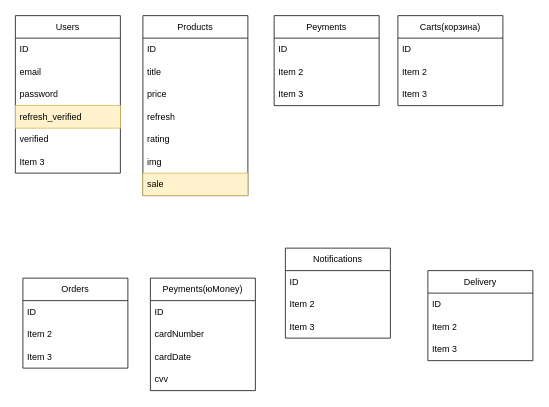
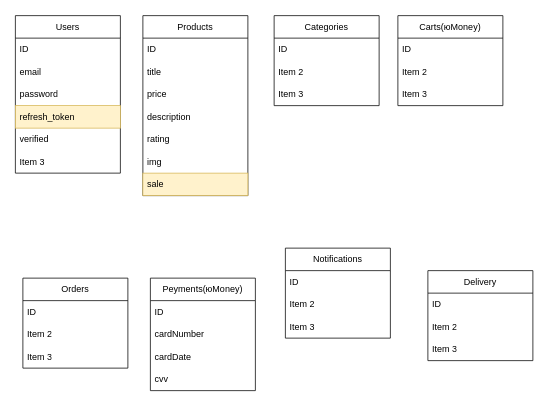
  <mxCell id="0" />
  <mxCell id="1" parent="0" />
  <mxCell id="2" value="Users" style="swimlane;fontStyle=0;childLayout=stackLayout;horizontal=1;startSize=30;horizontalStack=0;resizeParent=1;resizeParentMax=0;resizeLast=0;collapsible=1;marginBottom=0;whiteSpace=wrap;html=1;" vertex="1" parent="1"><mxGeometry x="20" y="20" width="140" height="210" as="geometry" /></mxCell>
  <mxCell id="3" value="ID" style="text;strokeColor=none;fillColor=none;align=left;verticalAlign=middle;spacingLeft=4;spacingRight=4;overflow=hidden;points=[[0,0.5],[1,0.5]];portConstraint=eastwest;rotatable=0;whiteSpace=wrap;html=1;" vertex="1" parent="2"><mxGeometry y="30" width="140" height="30" as="geometry" /></mxCell>
  <mxCell id="4" value="email" style="text;strokeColor=none;fillColor=none;align=left;verticalAlign=middle;spacingLeft=4;spacingRight=4;overflow=hidden;points=[[0,0.5],[1,0.5]];portConstraint=eastwest;rotatable=0;whiteSpace=wrap;html=1;" vertex="1" parent="2"><mxGeometry y="60" width="140" height="30" as="geometry" /></mxCell>
  <mxCell id="5" value="password" style="text;strokeColor=none;fillColor=none;align=left;verticalAlign=middle;spacingLeft=4;spacingRight=4;overflow=hidden;points=[[0,0.5],[1,0.5]];portConstraint=eastwest;rotatable=0;whiteSpace=wrap;html=1;" vertex="1" parent="2"><mxGeometry y="90" width="140" height="30" as="geometry" /></mxCell>
- <mxCell id="6" value="refresh_verified" style="text;strokeColor=#d6b656;fillColor=#fff2cc;align=left;verticalAlign=middle;spacingLeft=4;spacingRight=4;overflow=hidden;points=[[0,0.5],[1,0.5]];portConstraint=eastwest;rotatable=0;whiteSpace=wrap;html=1;" vertex="1" parent="2"><mxGeometry y="120" width="140" height="30" as="geometry" /></mxCell>
+ <mxCell id="6" value="refresh_token" style="text;strokeColor=#d6b656;fillColor=#fff2cc;align=left;verticalAlign=middle;spacingLeft=4;spacingRight=4;overflow=hidden;points=[[0,0.5],[1,0.5]];portConstraint=eastwest;rotatable=0;whiteSpace=wrap;html=1;" vertex="1" parent="2"><mxGeometry y="120" width="140" height="30" as="geometry" /></mxCell>
  <mxCell id="7" value="verified" style="text;strokeColor=none;fillColor=none;align=left;verticalAlign=middle;spacingLeft=4;spacingRight=4;overflow=hidden;points=[[0,0.5],[1,0.5]];portConstraint=eastwest;rotatable=0;whiteSpace=wrap;html=1;" vertex="1" parent="2"><mxGeometry y="150" width="140" height="30" as="geometry" /></mxCell>
  <mxCell id="8" value="Item 3" style="text;strokeColor=none;fillColor=none;align=left;verticalAlign=middle;spacingLeft=4;spacingRight=4;overflow=hidden;points=[[0,0.5],[1,0.5]];portConstraint=eastwest;rotatable=0;whiteSpace=wrap;html=1;" vertex="1" parent="2"><mxGeometry y="180" width="140" height="30" as="geometry" /></mxCell>
  <mxCell id="9" value="Products" style="swimlane;fontStyle=0;childLayout=stackLayout;horizontal=1;startSize=30;horizontalStack=0;resizeParent=1;resizeParentMax=0;resizeLast=0;collapsible=1;marginBottom=0;whiteSpace=wrap;html=1;" vertex="1" parent="1"><mxGeometry x="190" y="20" width="140" height="240" as="geometry" /></mxCell>
  <mxCell id="10" value="ID" style="text;strokeColor=none;fillColor=none;align=left;verticalAlign=middle;spacingLeft=4;spacingRight=4;overflow=hidden;points=[[0,0.5],[1,0.5]];portConstraint=eastwest;rotatable=0;whiteSpace=wrap;html=1;" vertex="1" parent="9"><mxGeometry y="30" width="140" height="30" as="geometry" /></mxCell>
  <mxCell id="11" value="title" style="text;strokeColor=none;fillColor=none;align=left;verticalAlign=middle;spacingLeft=4;spacingRight=4;overflow=hidden;points=[[0,0.5],[1,0.5]];portConstraint=eastwest;rotatable=0;whiteSpace=wrap;html=1;" vertex="1" parent="9"><mxGeometry y="60" width="140" height="30" as="geometry" /></mxCell>
  <mxCell id="12" value="price" style="text;strokeColor=none;fillColor=none;align=left;verticalAlign=middle;spacingLeft=4;spacingRight=4;overflow=hidden;points=[[0,0.5],[1,0.5]];portConstraint=eastwest;rotatable=0;whiteSpace=wrap;html=1;" vertex="1" parent="9"><mxGeometry y="90" width="140" height="30" as="geometry" /></mxCell>
- <mxCell id="13" value="refresh" style="text;strokeColor=none;fillColor=none;align=left;verticalAlign=middle;spacingLeft=4;spacingRight=4;overflow=hidden;points=[[0,0.5],[1,0.5]];portConstraint=eastwest;rotatable=0;whiteSpace=wrap;html=1;" vertex="1" parent="9"><mxGeometry y="120" width="140" height="30" as="geometry" /></mxCell>
+ <mxCell id="13" value="description" style="text;strokeColor=none;fillColor=none;align=left;verticalAlign=middle;spacingLeft=4;spacingRight=4;overflow=hidden;points=[[0,0.5],[1,0.5]];portConstraint=eastwest;rotatable=0;whiteSpace=wrap;html=1;" vertex="1" parent="9"><mxGeometry y="120" width="140" height="30" as="geometry" /></mxCell>
  <mxCell id="14" value="rating" style="text;strokeColor=none;fillColor=none;align=left;verticalAlign=middle;spacingLeft=4;spacingRight=4;overflow=hidden;points=[[0,0.5],[1,0.5]];portConstraint=eastwest;rotatable=0;whiteSpace=wrap;html=1;" vertex="1" parent="9"><mxGeometry y="150" width="140" height="30" as="geometry" /></mxCell>
  <mxCell id="15" value="img" style="text;strokeColor=none;fillColor=none;align=left;verticalAlign=middle;spacingLeft=4;spacingRight=4;overflow=hidden;points=[[0,0.5],[1,0.5]];portConstraint=eastwest;rotatable=0;whiteSpace=wrap;html=1;" vertex="1" parent="9"><mxGeometry y="180" width="140" height="30" as="geometry" /></mxCell>
  <mxCell id="16" value="sale" style="text;strokeColor=#d6b656;fillColor=#fff2cc;align=left;verticalAlign=middle;spacingLeft=4;spacingRight=4;overflow=hidden;points=[[0,0.5],[1,0.5]];portConstraint=eastwest;rotatable=0;whiteSpace=wrap;html=1;" vertex="1" parent="9"><mxGeometry y="210" width="140" height="30" as="geometry" /></mxCell>
- <mxCell id="17" value="Peyments" style="swimlane;fontStyle=0;childLayout=stackLayout;horizontal=1;startSize=30;horizontalStack=0;resizeParent=1;resizeParentMax=0;resizeLast=0;collapsible=1;marginBottom=0;whiteSpace=wrap;html=1;" vertex="1" parent="1"><mxGeometry x="365" y="20" width="140" height="120" as="geometry" /></mxCell>
+ <mxCell id="17" value="Categories" style="swimlane;fontStyle=0;childLayout=stackLayout;horizontal=1;startSize=30;horizontalStack=0;resizeParent=1;resizeParentMax=0;resizeLast=0;collapsible=1;marginBottom=0;whiteSpace=wrap;html=1;" vertex="1" parent="1"><mxGeometry x="365" y="20" width="140" height="120" as="geometry" /></mxCell>
  <mxCell id="18" value="ID" style="text;strokeColor=none;fillColor=none;align=left;verticalAlign=middle;spacingLeft=4;spacingRight=4;overflow=hidden;points=[[0,0.5],[1,0.5]];portConstraint=eastwest;rotatable=0;whiteSpace=wrap;html=1;" vertex="1" parent="17"><mxGeometry y="30" width="140" height="30" as="geometry" /></mxCell>
  <mxCell id="19" value="Item 2" style="text;strokeColor=none;fillColor=none;align=left;verticalAlign=middle;spacingLeft=4;spacingRight=4;overflow=hidden;points=[[0,0.5],[1,0.5]];portConstraint=eastwest;rotatable=0;whiteSpace=wrap;html=1;" vertex="1" parent="17"><mxGeometry y="60" width="140" height="30" as="geometry" /></mxCell>
  <mxCell id="20" value="Item 3" style="text;strokeColor=none;fillColor=none;align=left;verticalAlign=middle;spacingLeft=4;spacingRight=4;overflow=hidden;points=[[0,0.5],[1,0.5]];portConstraint=eastwest;rotatable=0;whiteSpace=wrap;html=1;" vertex="1" parent="17"><mxGeometry y="90" width="140" height="30" as="geometry" /></mxCell>
- <mxCell id="21" value="Carts(корзина)" style="swimlane;fontStyle=0;childLayout=stackLayout;horizontal=1;startSize=30;horizontalStack=0;resizeParent=1;resizeParentMax=0;resizeLast=0;collapsible=1;marginBottom=0;whiteSpace=wrap;html=1;" vertex="1" parent="1"><mxGeometry x="530" y="20" width="140" height="120" as="geometry" /></mxCell>
+ <mxCell id="21" value="Carts(юMoney)" style="swimlane;fontStyle=0;childLayout=stackLayout;horizontal=1;startSize=30;horizontalStack=0;resizeParent=1;resizeParentMax=0;resizeLast=0;collapsible=1;marginBottom=0;whiteSpace=wrap;html=1;" vertex="1" parent="1"><mxGeometry x="530" y="20" width="140" height="120" as="geometry" /></mxCell>
  <mxCell id="22" value="ID" style="text;strokeColor=none;fillColor=none;align=left;verticalAlign=middle;spacingLeft=4;spacingRight=4;overflow=hidden;points=[[0,0.5],[1,0.5]];portConstraint=eastwest;rotatable=0;whiteSpace=wrap;html=1;" vertex="1" parent="21"><mxGeometry y="30" width="140" height="30" as="geometry" /></mxCell>
  <mxCell id="23" value="Item 2" style="text;strokeColor=none;fillColor=none;align=left;verticalAlign=middle;spacingLeft=4;spacingRight=4;overflow=hidden;points=[[0,0.5],[1,0.5]];portConstraint=eastwest;rotatable=0;whiteSpace=wrap;html=1;" vertex="1" parent="21"><mxGeometry y="60" width="140" height="30" as="geometry" /></mxCell>
  <mxCell id="24" value="Item 3" style="text;strokeColor=none;fillColor=none;align=left;verticalAlign=middle;spacingLeft=4;spacingRight=4;overflow=hidden;points=[[0,0.5],[1,0.5]];portConstraint=eastwest;rotatable=0;whiteSpace=wrap;html=1;" vertex="1" parent="21"><mxGeometry y="90" width="140" height="30" as="geometry" /></mxCell>
  <mxCell id="25" value="Orders" style="swimlane;fontStyle=0;childLayout=stackLayout;horizontal=1;startSize=30;horizontalStack=0;resizeParent=1;resizeParentMax=0;resizeLast=0;collapsible=1;marginBottom=0;whiteSpace=wrap;html=1;" vertex="1" parent="1"><mxGeometry x="30" y="370" width="140" height="120" as="geometry" /></mxCell>
  <mxCell id="26" value="ID" style="text;strokeColor=none;fillColor=none;align=left;verticalAlign=middle;spacingLeft=4;spacingRight=4;overflow=hidden;points=[[0,0.5],[1,0.5]];portConstraint=eastwest;rotatable=0;whiteSpace=wrap;html=1;" vertex="1" parent="25"><mxGeometry y="30" width="140" height="30" as="geometry" /></mxCell>
  <mxCell id="27" value="Item 2" style="text;strokeColor=none;fillColor=none;align=left;verticalAlign=middle;spacingLeft=4;spacingRight=4;overflow=hidden;points=[[0,0.5],[1,0.5]];portConstraint=eastwest;rotatable=0;whiteSpace=wrap;html=1;" vertex="1" parent="25"><mxGeometry y="60" width="140" height="30" as="geometry" /></mxCell>
  <mxCell id="28" value="Item 3" style="text;strokeColor=none;fillColor=none;align=left;verticalAlign=middle;spacingLeft=4;spacingRight=4;overflow=hidden;points=[[0,0.5],[1,0.5]];portConstraint=eastwest;rotatable=0;whiteSpace=wrap;html=1;" vertex="1" parent="25"><mxGeometry y="90" width="140" height="30" as="geometry" /></mxCell>
  <mxCell id="29" value="Peyments(юMoney)" style="swimlane;fontStyle=0;childLayout=stackLayout;horizontal=1;startSize=30;horizontalStack=0;resizeParent=1;resizeParentMax=0;resizeLast=0;collapsible=1;marginBottom=0;whiteSpace=wrap;html=1;" vertex="1" parent="1"><mxGeometry x="200" y="370" width="140" height="150" as="geometry" /></mxCell>
  <mxCell id="30" value="ID" style="text;strokeColor=none;fillColor=none;align=left;verticalAlign=middle;spacingLeft=4;spacingRight=4;overflow=hidden;points=[[0,0.5],[1,0.5]];portConstraint=eastwest;rotatable=0;whiteSpace=wrap;html=1;" vertex="1" parent="29"><mxGeometry y="30" width="140" height="30" as="geometry" /></mxCell>
  <mxCell id="31" value="cardNumber" style="text;strokeColor=none;fillColor=none;align=left;verticalAlign=middle;spacingLeft=4;spacingRight=4;overflow=hidden;points=[[0,0.5],[1,0.5]];portConstraint=eastwest;rotatable=0;whiteSpace=wrap;html=1;" vertex="1" parent="29"><mxGeometry y="60" width="140" height="30" as="geometry" /></mxCell>
  <mxCell id="32" value="cardDate" style="text;strokeColor=none;fillColor=none;align=left;verticalAlign=middle;spacingLeft=4;spacingRight=4;overflow=hidden;points=[[0,0.5],[1,0.5]];portConstraint=eastwest;rotatable=0;whiteSpace=wrap;html=1;" vertex="1" parent="29"><mxGeometry y="90" width="140" height="30" as="geometry" /></mxCell>
  <mxCell id="33" value="cvv" style="text;strokeColor=none;fillColor=none;align=left;verticalAlign=middle;spacingLeft=4;spacingRight=4;overflow=hidden;points=[[0,0.5],[1,0.5]];portConstraint=eastwest;rotatable=0;whiteSpace=wrap;html=1;" vertex="1" parent="29"><mxGeometry y="120" width="140" height="30" as="geometry" /></mxCell>
  <mxCell id="34" value="Notifications" style="swimlane;fontStyle=0;childLayout=stackLayout;horizontal=1;startSize=30;horizontalStack=0;resizeParent=1;resizeParentMax=0;resizeLast=0;collapsible=1;marginBottom=0;whiteSpace=wrap;html=1;" vertex="1" parent="1"><mxGeometry x="380" y="330" width="140" height="120" as="geometry" /></mxCell>
  <mxCell id="35" value="ID" style="text;strokeColor=none;fillColor=none;align=left;verticalAlign=middle;spacingLeft=4;spacingRight=4;overflow=hidden;points=[[0,0.5],[1,0.5]];portConstraint=eastwest;rotatable=0;whiteSpace=wrap;html=1;" vertex="1" parent="34"><mxGeometry y="30" width="140" height="30" as="geometry" /></mxCell>
  <mxCell id="36" value="Item 2" style="text;strokeColor=none;fillColor=none;align=left;verticalAlign=middle;spacingLeft=4;spacingRight=4;overflow=hidden;points=[[0,0.5],[1,0.5]];portConstraint=eastwest;rotatable=0;whiteSpace=wrap;html=1;" vertex="1" parent="34"><mxGeometry y="60" width="140" height="30" as="geometry" /></mxCell>
  <mxCell id="37" value="Item 3" style="text;strokeColor=none;fillColor=none;align=left;verticalAlign=middle;spacingLeft=4;spacingRight=4;overflow=hidden;points=[[0,0.5],[1,0.5]];portConstraint=eastwest;rotatable=0;whiteSpace=wrap;html=1;" vertex="1" parent="34"><mxGeometry y="90" width="140" height="30" as="geometry" /></mxCell>
  <mxCell id="38" value="Delivery" style="swimlane;fontStyle=0;childLayout=stackLayout;horizontal=1;startSize=30;horizontalStack=0;resizeParent=1;resizeParentMax=0;resizeLast=0;collapsible=1;marginBottom=0;whiteSpace=wrap;html=1;" vertex="1" parent="1"><mxGeometry x="570" y="360" width="140" height="120" as="geometry" /></mxCell>
  <mxCell id="39" value="ID" style="text;strokeColor=none;fillColor=none;align=left;verticalAlign=middle;spacingLeft=4;spacingRight=4;overflow=hidden;points=[[0,0.5],[1,0.5]];portConstraint=eastwest;rotatable=0;whiteSpace=wrap;html=1;" vertex="1" parent="38"><mxGeometry y="30" width="140" height="30" as="geometry" /></mxCell>
  <mxCell id="40" value="Item 2" style="text;strokeColor=none;fillColor=none;align=left;verticalAlign=middle;spacingLeft=4;spacingRight=4;overflow=hidden;points=[[0,0.5],[1,0.5]];portConstraint=eastwest;rotatable=0;whiteSpace=wrap;html=1;" vertex="1" parent="38"><mxGeometry y="60" width="140" height="30" as="geometry" /></mxCell>
  <mxCell id="41" value="Item 3" style="text;strokeColor=none;fillColor=none;align=left;verticalAlign=middle;spacingLeft=4;spacingRight=4;overflow=hidden;points=[[0,0.5],[1,0.5]];portConstraint=eastwest;rotatable=0;whiteSpace=wrap;html=1;" vertex="1" parent="38"><mxGeometry y="90" width="140" height="30" as="geometry" /></mxCell>
